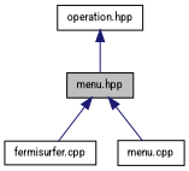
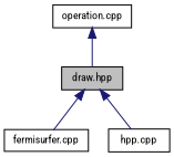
  digraph {
    fontname="Roboto Condensed"
    node [color=black fillcolor=white fontname="Roboto Condensed" fontsize=10 shape=record style=filled]
    edge [color=midnightblue dir=back fontname="Roboto Condensed" fontsize=10 labelfontname=Helvetica labelfontsize=10 style=solid]
-   n1 [fillcolor=grey75 fontcolor=black height=0.2 label="menu.hpp" width=0.4]
+   n1 [fillcolor=grey75 fontcolor=black height=0.2 label="draw.hpp" width=0.4]
    n2 [height=0.2 label="fermisurfer.cpp" width=0.4]
-   n3 [height=0.2 label="menu.cpp" width=0.4]
-   n4 [height=0.2 label="operation.hpp" width=0.4]
+   n3 [height=0.2 label="hpp.cpp" width=0.4]
+   n4 [height=0.2 label="operation.cpp" width=0.4]
    n1 -> n2
    n1 -> n3
    n4 -> n1
  }
